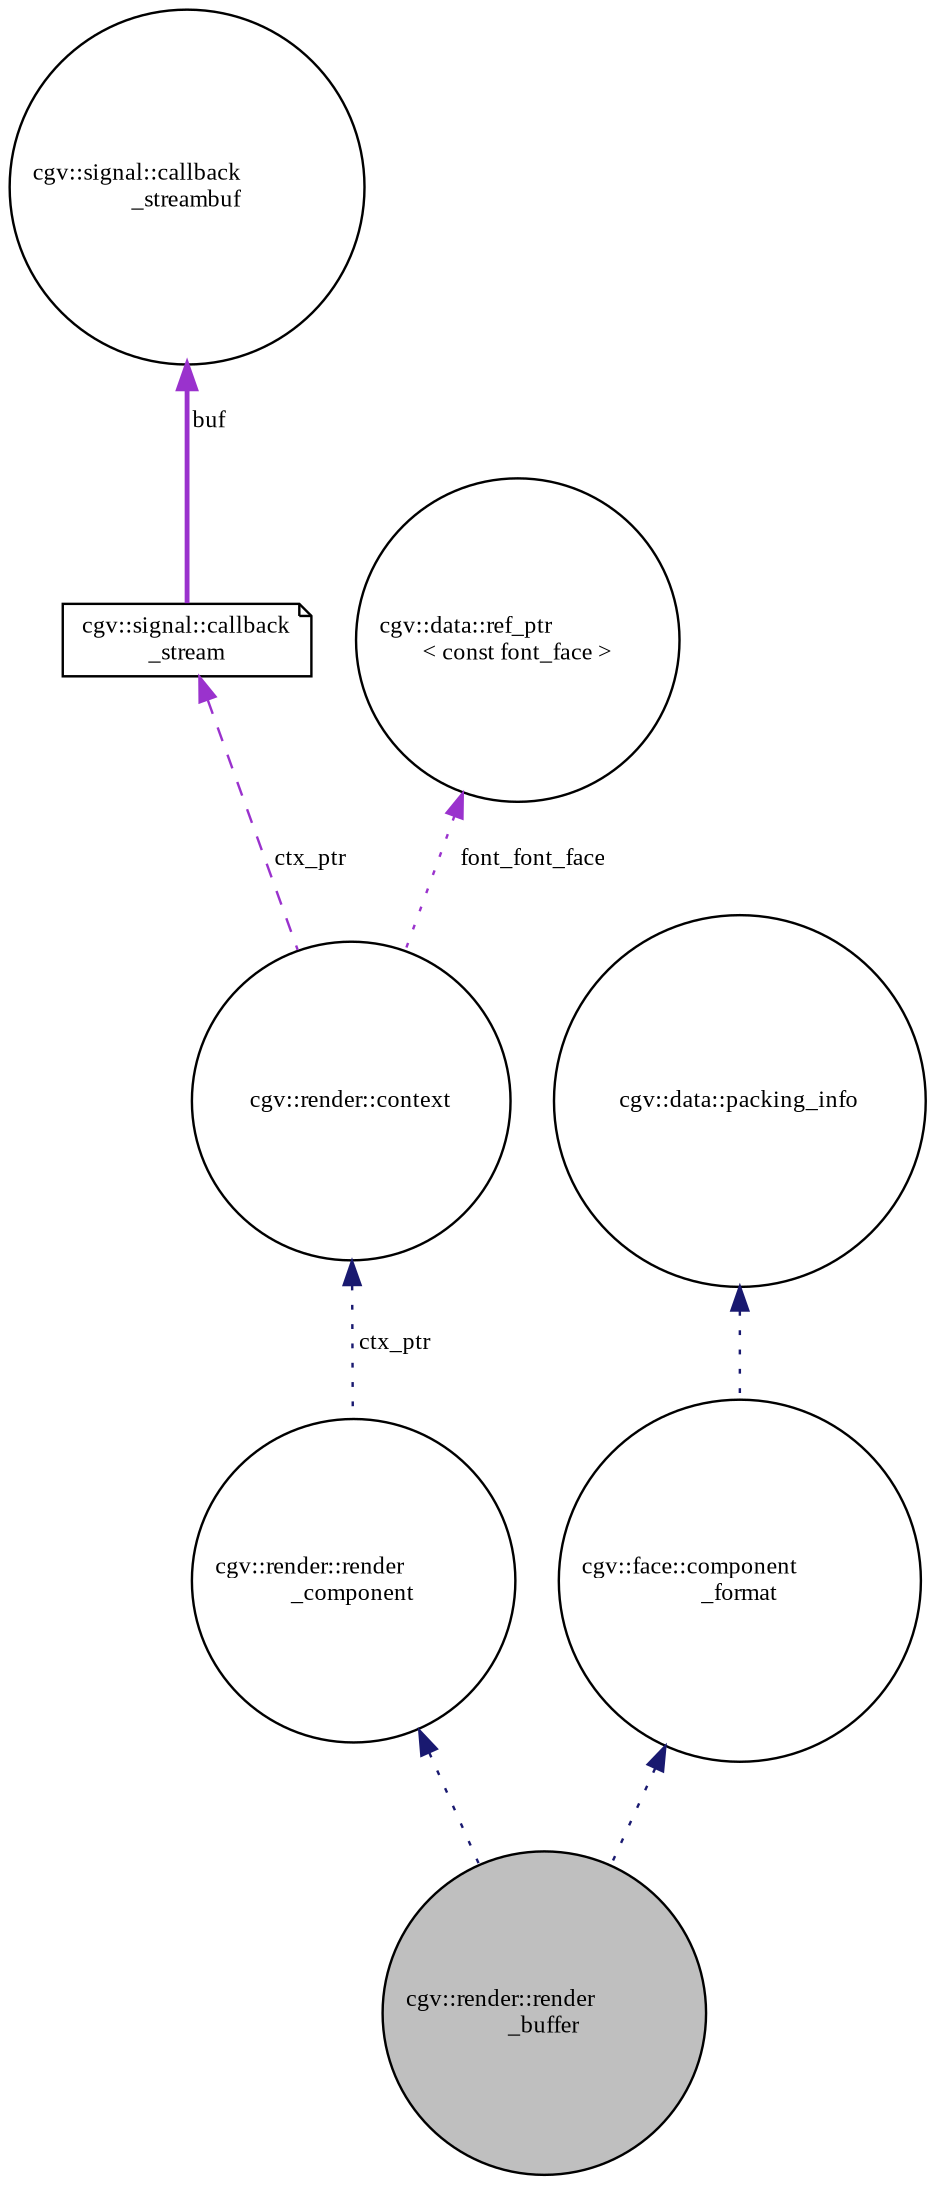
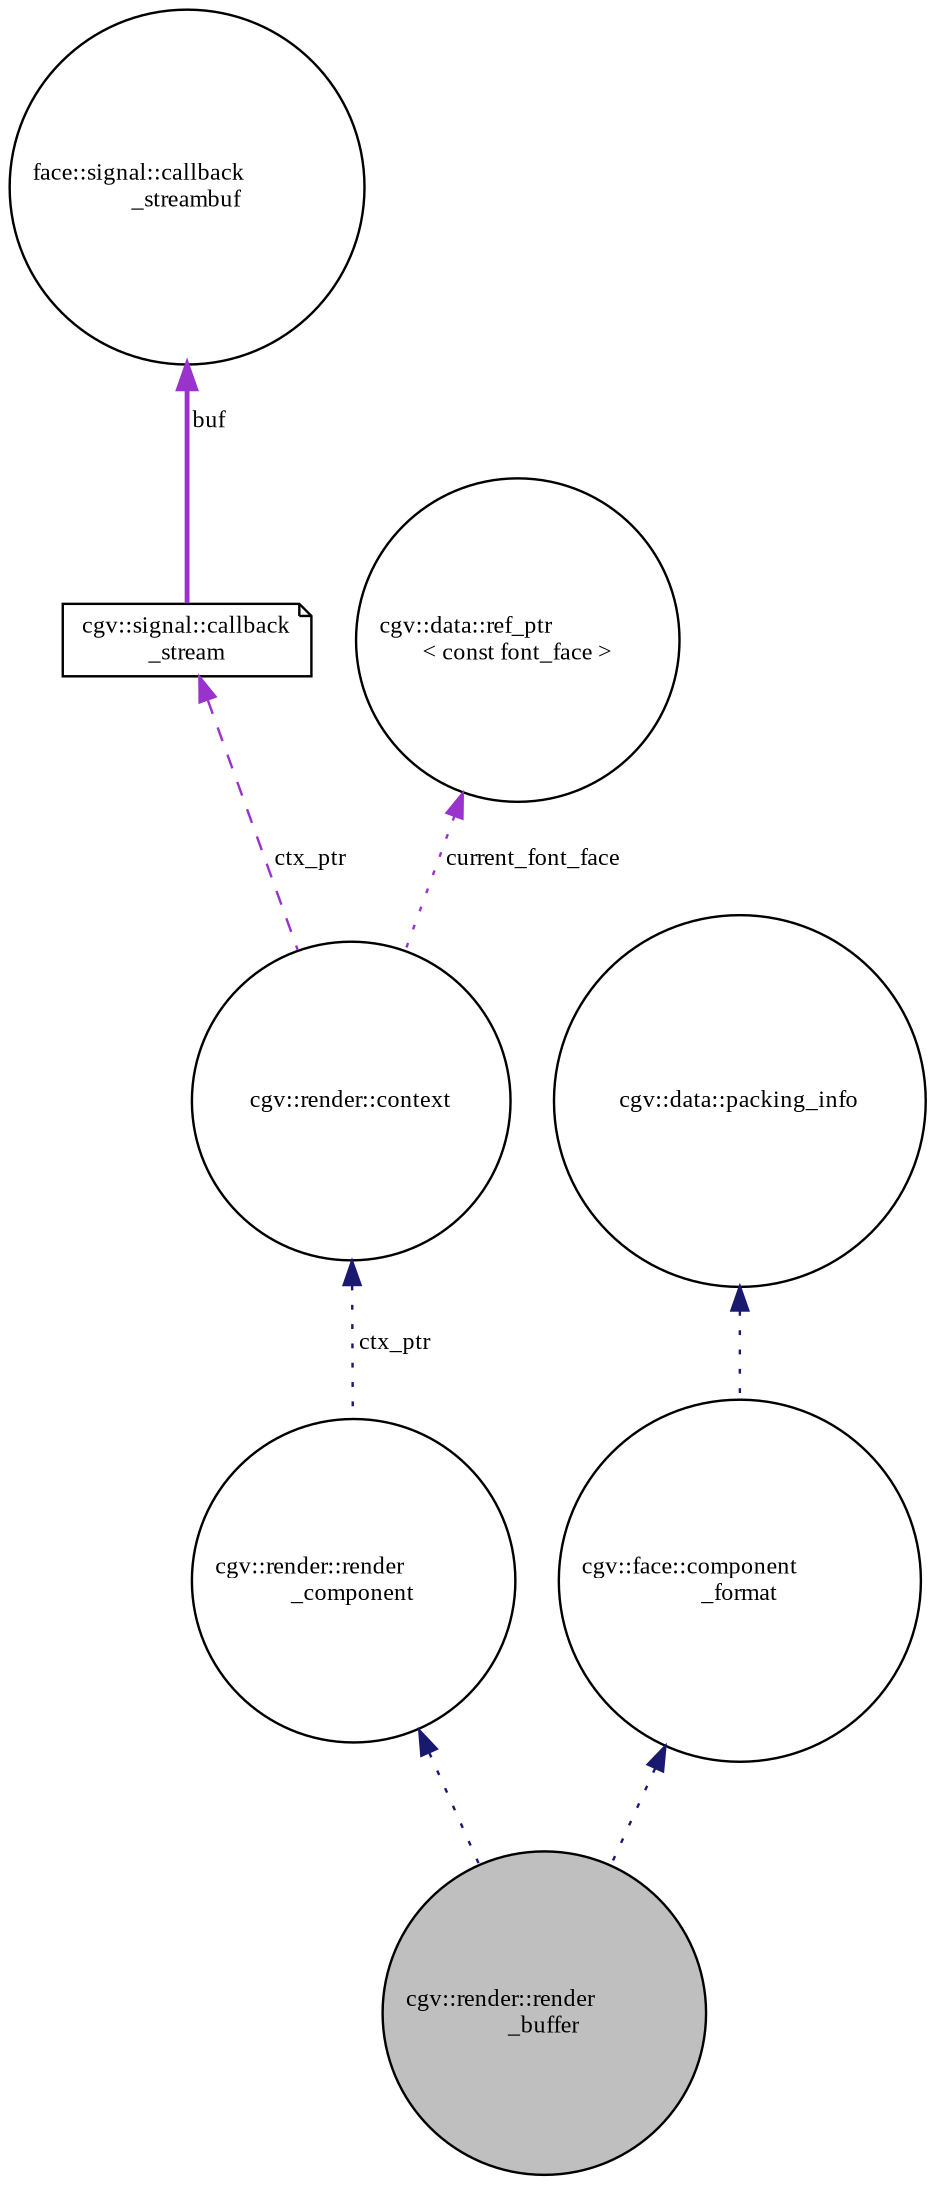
  digraph {
    fontname="Liberation Serif"
    node [color=black fontname="Liberation Serif" fontsize=10 shape=circle]
    edge [color=midnightblue dir=back fontname="Liberation Serif" fontsize=10 labelfontname=Helvetica labelfontsize=10 style=dotted]
    n1 [fillcolor=grey75 fontcolor=black height=0.2 label="cgv::render::render\l_buffer" style=filled width=0.4]
    n2 [height=0.2 label="cgv::render::render\l_component" width=0.4]
    n3 [height=0.2 label="cgv::render::context" width=0.4]
    n4 [height=0.2 label="cgv::signal::callback\l_stream" shape=note width=0.4]
-   n5 [height=0.2 label="cgv::signal::callback\l_streambuf" width=0.4]
+   n5 [height=0.2 label="face::signal::callback\l_streambuf" width=0.4]
    n6 [height=0.2 label="cgv::data::ref_ptr\l\< const font_face \>" width=0.4]
    n7 [height=0.2 label="cgv::face::component\l_format" width=0.4]
    n8 [height=0.2 label="cgv::data::packing_info" width=0.4]
    n2 -> n1
    n3 -> n2 [label=" ctx_ptr"]
    n4 -> n3 [color=darkorchid3 label=" ctx_ptr" style=dashed]
    n5 -> n4 [color=darkorchid3 label=" buf" style=bold]
-   n6 -> n3 [color=darkorchid3 label=" font_font_face"]
+   n6 -> n3 [color=darkorchid3 label=" current_font_face"]
    n7 -> n1
    n8 -> n7
  }
